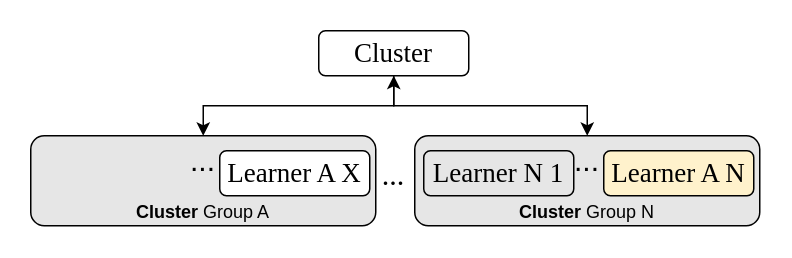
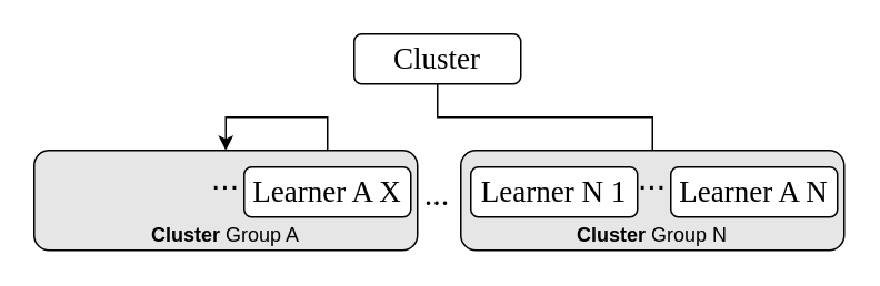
  <mxCell id="0" />
  <mxCell id="1" parent="0" />
- <mxCell id="2" style="edgeStyle=orthogonalEdgeStyle;rounded=0;orthogonalLoop=1;jettySize=auto;html=1;exitX=0.5;exitY=0;exitDx=0;exitDy=0;entryX=0.5;entryY=1;entryDx=0;entryDy=0;startArrow=classic;startFill=1;" edge="1" parent="1" source="3" target="5"><mxGeometry relative="1" as="geometry" /></mxCell>
+ <mxCell id="2" style="edgeStyle=orthogonalEdgeStyle;rounded=0;orthogonalLoop=1;jettySize=auto;html=1;exitX=0.5;exitY=0;exitDx=0;exitDy=0;startArrow=classic;startFill=1;" edge="1" parent="1" source="3" target="6"><mxGeometry relative="1" as="geometry" /></mxCell>
  <mxCell id="3" value="&lt;font style=&quot;color: rgb(0, 0, 0);&quot;&gt;&lt;br&gt;&lt;font style=&quot;font-size: 20px;&quot;&gt;...&lt;/font&gt;&lt;br&gt;&lt;br&gt;&lt;b&gt;Cluster &lt;/b&gt;Group A&lt;/font&gt;" style="rounded=1;whiteSpace=wrap;html=1;verticalAlign=bottom;fillColor=#E6E6E6;" vertex="1" parent="1"><mxGeometry x="20" y="90" width="230" height="60" as="geometry" /></mxCell>
- <mxCell id="4" style="edgeStyle=orthogonalEdgeStyle;rounded=0;orthogonalLoop=1;jettySize=auto;html=1;entryX=0.5;entryY=0;entryDx=0;entryDy=0;" edge="1" parent="1" source="5" target="7"><mxGeometry relative="1" as="geometry" /></mxCell>
+ <mxCell id="4" style="edgeStyle=orthogonalEdgeStyle;rounded=0;orthogonalLoop=1;jettySize=auto;html=1;entryX=0.5;entryY=0;entryDx=0;entryDy=0;endArrow=none;" edge="1" parent="1" source="5" target="7"><mxGeometry relative="1" as="geometry" /></mxCell>
  <mxCell id="5" value="&lt;span style=&quot;font-size: 18px;&quot;&gt;Cluster&lt;/span&gt;" style="rounded=1;whiteSpace=wrap;html=1;fillColor=#FFFFFF;strokeColor=default;fontStyle=0;fontFamily=CMU Sans Serif;strokeWidth=1;align=center;verticalAlign=middle;fontColor=#000000;" vertex="1" parent="1"><mxGeometry x="212" y="20" width="100" height="30" as="geometry" /></mxCell>
  <mxCell id="6" value="&lt;span style=&quot;font-size: 18px;&quot;&gt;Learner A X&lt;/span&gt;" style="rounded=1;whiteSpace=wrap;html=1;fillColor=#FFFFFF;strokeColor=#000000;fontStyle=0;fontFamily=CMU Sans Serif;strokeWidth=1;align=center;verticalAlign=middle;fontColor=#000000;" vertex="1" parent="1"><mxGeometry x="146" y="100" width="100" height="30" as="geometry" /></mxCell>
  <mxCell id="7" value="&lt;font style=&quot;color: rgb(0, 0, 0);&quot;&gt;&lt;br&gt;&lt;font style=&quot;font-size: 20px;&quot;&gt;...&lt;/font&gt;&lt;br&gt;&lt;br&gt;&lt;b&gt;Cluster &lt;/b&gt;Group N&lt;/font&gt;" style="rounded=1;whiteSpace=wrap;html=1;verticalAlign=bottom;fillColor=#E6E6E6;" vertex="1" parent="1"><mxGeometry x="276" y="90" width="230" height="60" as="geometry" /></mxCell>
- <mxCell id="8" value="&lt;span style=&quot;font-size: 18px;&quot;&gt;Learner N 1&lt;/span&gt;" style="rounded=1;whiteSpace=wrap;html=1;fillColor=#e6e6e6;strokeColor=#000000;fontStyle=0;fontFamily=CMU Sans Serif;strokeWidth=1;align=center;verticalAlign=middle;fontColor=#000000;" vertex="1" parent="1"><mxGeometry x="282" y="100" width="100" height="30" as="geometry" /></mxCell>
- <mxCell id="9" value="&lt;span style=&quot;font-size: 18px;&quot;&gt;Learner A N&lt;/span&gt;" style="rounded=1;whiteSpace=wrap;html=1;fillColor=#fff2cc;strokeColor=#000000;fontStyle=0;fontFamily=CMU Sans Serif;strokeWidth=1;align=center;verticalAlign=middle;fontColor=#000000;" vertex="1" parent="1"><mxGeometry x="402" y="100" width="100" height="30" as="geometry" /></mxCell>
+ <mxCell id="8" value="&lt;span style=&quot;font-size: 18px;&quot;&gt;Learner N 1&lt;/span&gt;" style="rounded=1;whiteSpace=wrap;html=1;fillColor=#FFFFFF;strokeColor=#000000;fontStyle=0;fontFamily=CMU Sans Serif;strokeWidth=1;align=center;verticalAlign=middle;fontColor=#000000;" vertex="1" parent="1"><mxGeometry x="282" y="100" width="100" height="30" as="geometry" /></mxCell>
+ <mxCell id="9" value="&lt;span style=&quot;font-size: 18px;&quot;&gt;Learner A N&lt;/span&gt;" style="rounded=1;whiteSpace=wrap;html=1;fillColor=#FFFFFF;strokeColor=#000000;fontStyle=0;fontFamily=CMU Sans Serif;strokeWidth=1;align=center;verticalAlign=middle;fontColor=#000000;" vertex="1" parent="1"><mxGeometry x="402" y="100" width="100" height="30" as="geometry" /></mxCell>
  <mxCell id="10" value="&lt;font face=&quot;CMU Sans Serif&quot; style=&quot;font-size: 20px;&quot;&gt;...&lt;/font&gt;" style="text;html=1;align=center;verticalAlign=middle;whiteSpace=wrap;rounded=0;" vertex="1" parent="1"><mxGeometry x="232" y="100" width="60" height="30" as="geometry" /></mxCell>
